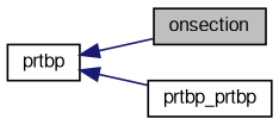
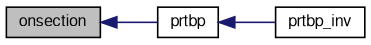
  digraph {
    rankdir=LR
    node [color=black fillcolor=white fontname=FreeSans fontsize=10 shape=record style=filled]
    edge [color=midnightblue dir=back fontname=FreeSans fontsize=10 labelfontname=FreeSans labelfontsize=10 style=solid]
    n1 [fillcolor=grey75 fontcolor=black height=0.2 label=onsection width=0.4]
    n2 [height=0.2 label=prtbp width=0.4]
-   n3 [height=0.2 label=prtbp_prtbp width=0.4]
-   n2 -> n1
+   n3 [height=0.2 label=prtbp_inv width=0.4]
+   n1 -> n2
    n2 -> n3
  }
